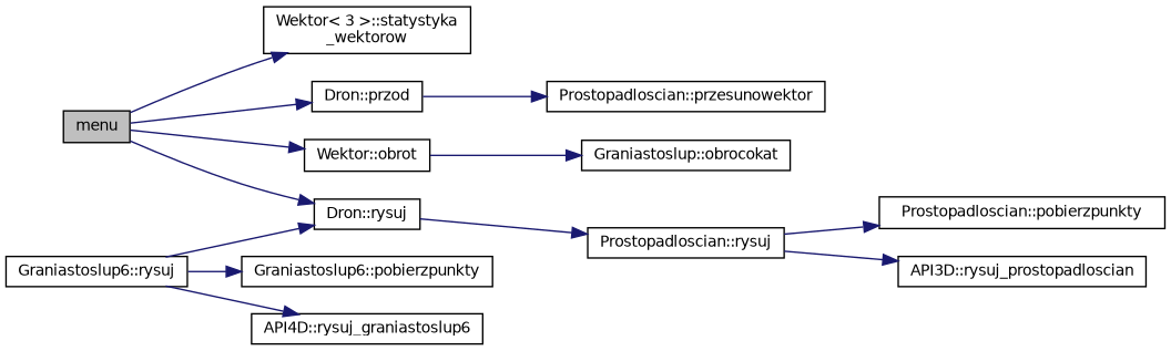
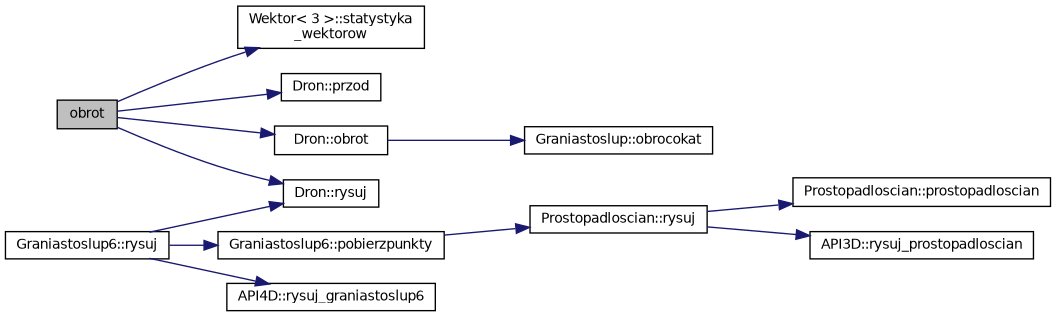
  digraph {
    rankdir=LR
    node [color=black fillcolor=white fontname=Helvetica fontsize=10 shape=record style=filled]
    edge [color=midnightblue fontname=Helvetica fontsize=10 labelfontname=Helvetica labelfontsize=10 style=solid]
-   n1 [fillcolor=grey75 fontcolor=black height=0.2 label=menu width=0.4]
+   n1 [fillcolor=grey75 fontcolor=black height=0.2 label=obrot width=0.4]
    n2 [height=0.2 label="Wektor\< 3 \>::statystyka\l_wektorow" width=0.4]
    n3 [height=0.2 label="Dron::przod" width=0.4]
    n4 [height=0.2 label="Dron::rysuj" width=0.4]
-   n5 [height=0.2 label="Wektor::obrot" width=0.4]
-   n6 [height=0.2 label="Prostopadloscian::przesunowektor" width=0.4]
+   n5 [height=0.2 label="Dron::obrot" width=0.4]
    n7 [height=0.2 label="Prostopadloscian::rysuj" width=0.4]
    n8 [height=0.2 label="Graniastoslup::obrocokat" width=0.4]
-   n9 [height=0.2 label="Prostopadloscian::pobierzpunkty" width=0.4]
+   n9 [height=0.2 label="Prostopadloscian::prostopadloscian" width=0.4]
    n10 [height=0.2 label="API3D::rysuj_prostopadloscian" width=0.4]
    n11 [height=0.2 label="Graniastoslup6::rysuj" width=0.4]
    n12 [height=0.2 label="Graniastoslup6::pobierzpunkty" width=0.4]
    n13 [height=0.2 label="API4D::rysuj_graniastoslup6" width=0.4]
    n1 -> n2
    n1 -> n3
    n1 -> n4
    n1 -> n5
-   n3 -> n6
-   n4 -> n7
+   n12 -> n7
    n5 -> n8
    n7 -> n9
    n7 -> n10
    n11 -> n4
    n11 -> n12
    n11 -> n13
  }
